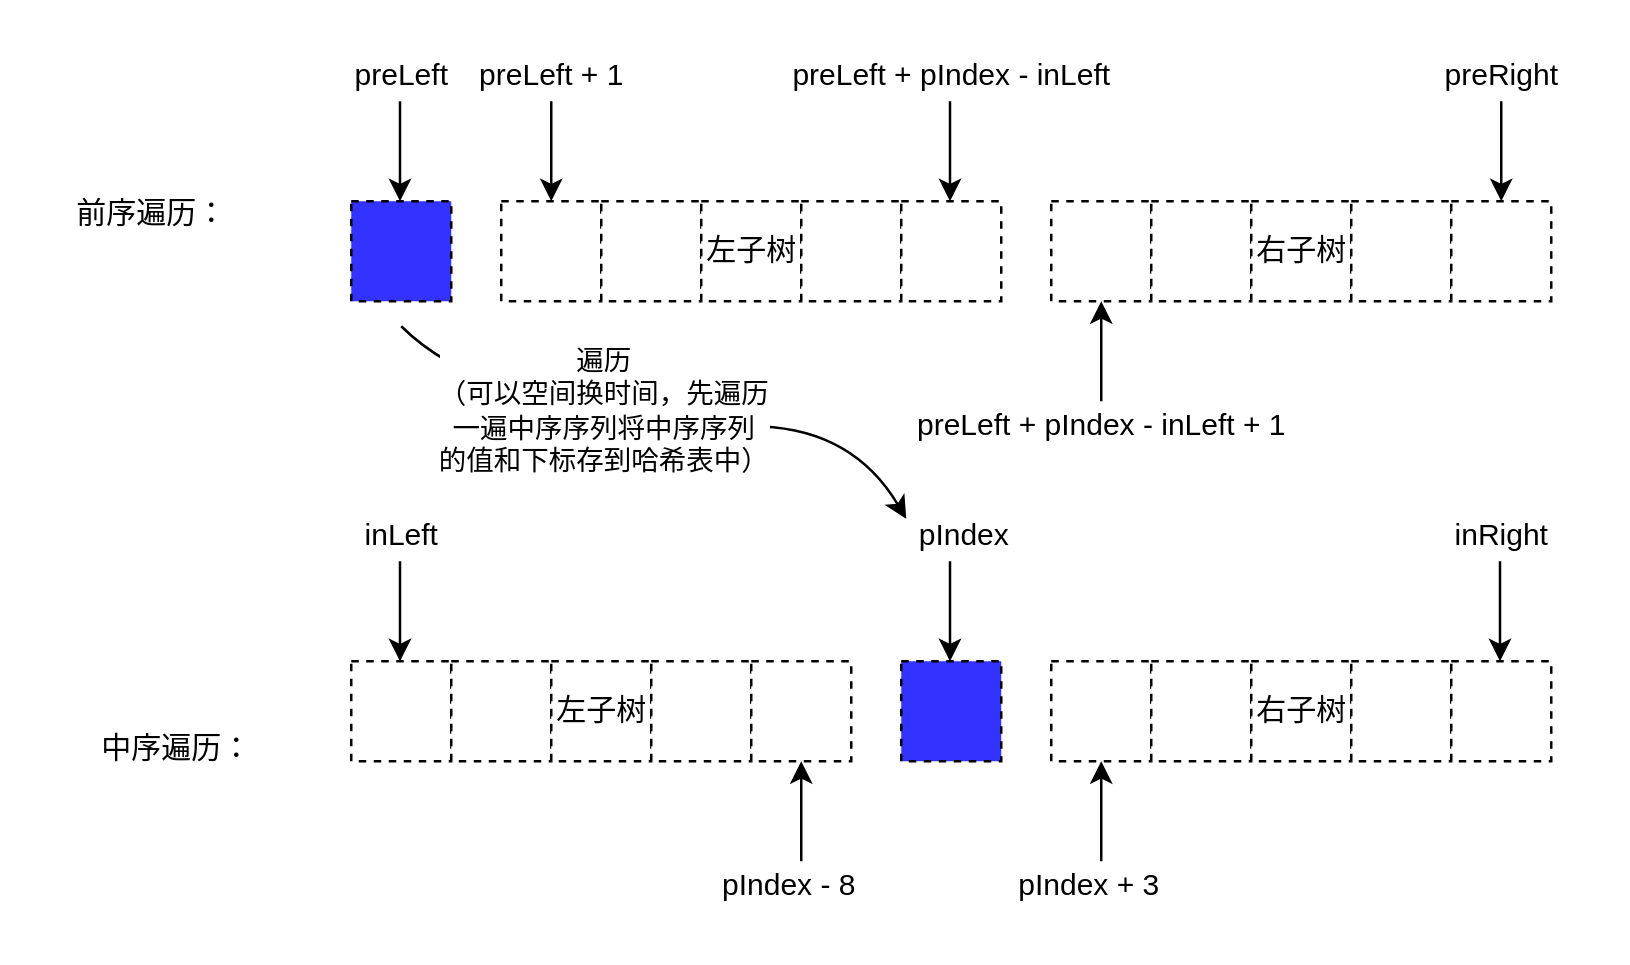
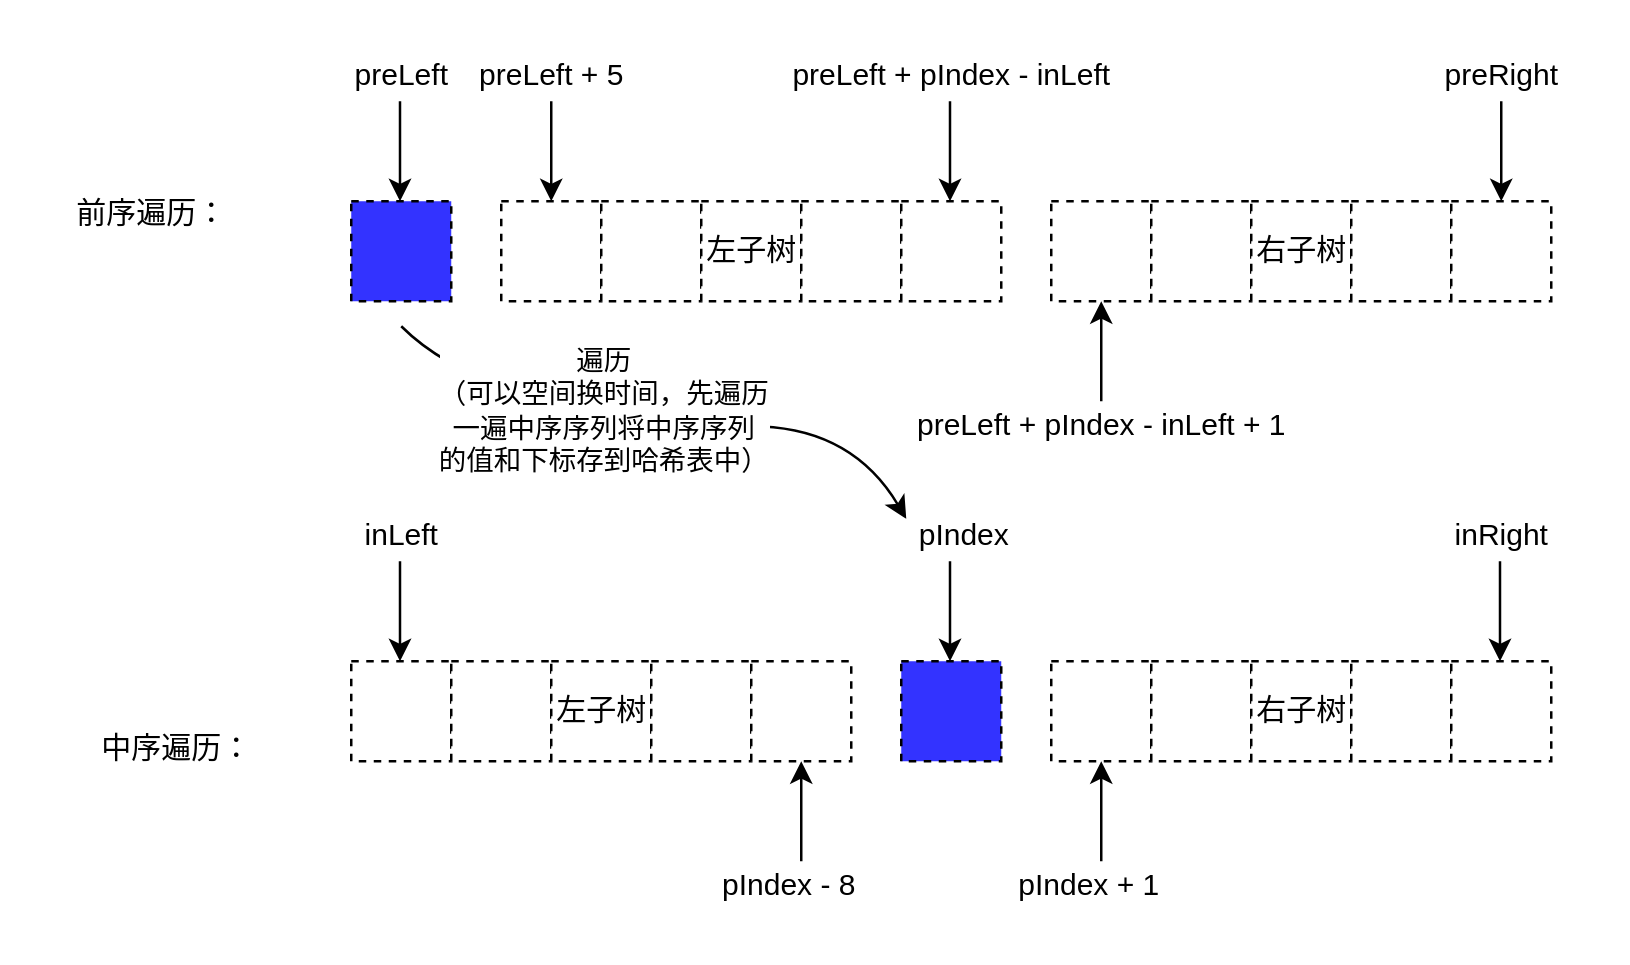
  <mxCell id="0" />
  <mxCell id="1" parent="0" />
  <mxCell id="2" value="" style="rounded=0;whiteSpace=wrap;html=1;fillColor=#3333FF;dashed=1;" vertex="1" parent="1"><mxGeometry x="140" y="80" width="40" height="40" as="geometry" /></mxCell>
  <mxCell id="3" value="" style="rounded=0;whiteSpace=wrap;html=1;fillColor=#3333FF;dashed=1;" vertex="1" parent="1"><mxGeometry x="360" y="264" width="40" height="40" as="geometry" /></mxCell>
  <mxCell id="4" value="" style="group;dashed=1;" vertex="1" connectable="0" parent="1"><mxGeometry x="200" y="80" width="200" height="40" as="geometry" /></mxCell>
  <mxCell id="5" value="" style="rounded=0;whiteSpace=wrap;html=1;dashed=1;" vertex="1" parent="4"><mxGeometry width="40" height="40" as="geometry" /></mxCell>
  <mxCell id="6" value="" style="rounded=0;whiteSpace=wrap;html=1;dashed=1;" vertex="1" parent="4"><mxGeometry x="40" width="40" height="40" as="geometry" /></mxCell>
  <mxCell id="7" value="" style="rounded=0;whiteSpace=wrap;html=1;dashed=1;" vertex="1" parent="4"><mxGeometry x="80" width="40" height="40" as="geometry" /></mxCell>
  <mxCell id="8" value="" style="rounded=0;whiteSpace=wrap;html=1;dashed=1;" vertex="1" parent="4"><mxGeometry x="120" width="40" height="40" as="geometry" /></mxCell>
  <mxCell id="9" value="" style="rounded=0;whiteSpace=wrap;html=1;dashed=1;" vertex="1" parent="4"><mxGeometry x="160" width="40" height="40" as="geometry" /></mxCell>
  <mxCell id="10" value="左子树" style="text;html=1;align=center;verticalAlign=middle;resizable=0;points=[];autosize=1;dashed=1;" vertex="1" parent="4"><mxGeometry x="75" y="10" width="50" height="20" as="geometry" /></mxCell>
  <mxCell id="11" value="" style="group;dashed=1;" vertex="1" connectable="0" parent="1"><mxGeometry x="420" y="80" width="200" height="40" as="geometry" /></mxCell>
  <mxCell id="12" value="" style="rounded=0;whiteSpace=wrap;html=1;dashed=1;" vertex="1" parent="11"><mxGeometry width="40" height="40" as="geometry" /></mxCell>
  <mxCell id="13" value="" style="rounded=0;whiteSpace=wrap;html=1;dashed=1;" vertex="1" parent="11"><mxGeometry x="40" width="40" height="40" as="geometry" /></mxCell>
  <mxCell id="14" value="" style="rounded=0;whiteSpace=wrap;html=1;dashed=1;" vertex="1" parent="11"><mxGeometry x="80" width="40" height="40" as="geometry" /></mxCell>
  <mxCell id="15" value="" style="rounded=0;whiteSpace=wrap;html=1;dashed=1;" vertex="1" parent="11"><mxGeometry x="120" width="40" height="40" as="geometry" /></mxCell>
  <mxCell id="16" value="" style="rounded=0;whiteSpace=wrap;html=1;dashed=1;" vertex="1" parent="11"><mxGeometry x="160" width="40" height="40" as="geometry" /></mxCell>
  <mxCell id="17" value="右子树" style="text;html=1;align=center;verticalAlign=middle;resizable=0;points=[];autosize=1;" vertex="1" parent="11"><mxGeometry x="75" y="10" width="50" height="20" as="geometry" /></mxCell>
  <mxCell id="18" value="" style="group;dashed=1;" vertex="1" connectable="0" parent="1"><mxGeometry x="140" y="264" width="200" height="40" as="geometry" /></mxCell>
  <mxCell id="19" value="" style="rounded=0;whiteSpace=wrap;html=1;dashed=1;" vertex="1" parent="18"><mxGeometry width="40" height="40" as="geometry" /></mxCell>
  <mxCell id="20" value="" style="rounded=0;whiteSpace=wrap;html=1;dashed=1;" vertex="1" parent="18"><mxGeometry x="40" width="40" height="40" as="geometry" /></mxCell>
  <mxCell id="21" value="" style="rounded=0;whiteSpace=wrap;html=1;dashed=1;" vertex="1" parent="18"><mxGeometry x="80" width="40" height="40" as="geometry" /></mxCell>
  <mxCell id="22" value="" style="rounded=0;whiteSpace=wrap;html=1;dashed=1;" vertex="1" parent="18"><mxGeometry x="120" width="40" height="40" as="geometry" /></mxCell>
  <mxCell id="23" value="" style="rounded=0;whiteSpace=wrap;html=1;dashed=1;" vertex="1" parent="18"><mxGeometry x="160" width="40" height="40" as="geometry" /></mxCell>
  <mxCell id="24" value="左子树" style="text;html=1;align=center;verticalAlign=middle;resizable=0;points=[];autosize=1;dashed=1;" vertex="1" parent="18"><mxGeometry x="75" y="10" width="50" height="20" as="geometry" /></mxCell>
  <mxCell id="25" value="" style="group;dashed=1;" vertex="1" connectable="0" parent="1"><mxGeometry x="420" y="264" width="200" height="40" as="geometry" /></mxCell>
  <mxCell id="26" value="" style="rounded=0;whiteSpace=wrap;html=1;dashed=1;" vertex="1" parent="25"><mxGeometry width="40" height="40" as="geometry" /></mxCell>
  <mxCell id="27" value="" style="rounded=0;whiteSpace=wrap;html=1;dashed=1;" vertex="1" parent="25"><mxGeometry x="40" width="40" height="40" as="geometry" /></mxCell>
  <mxCell id="28" value="" style="rounded=0;whiteSpace=wrap;html=1;dashed=1;" vertex="1" parent="25"><mxGeometry x="80" width="40" height="40" as="geometry" /></mxCell>
  <mxCell id="29" value="" style="rounded=0;whiteSpace=wrap;html=1;dashed=1;" vertex="1" parent="25"><mxGeometry x="120" width="40" height="40" as="geometry" /></mxCell>
  <mxCell id="30" value="" style="rounded=0;whiteSpace=wrap;html=1;dashed=1;" vertex="1" parent="25"><mxGeometry x="160" width="40" height="40" as="geometry" /></mxCell>
  <mxCell id="31" value="右子树" style="text;html=1;align=center;verticalAlign=middle;resizable=0;points=[];autosize=1;" vertex="1" parent="25"><mxGeometry x="75" y="10" width="50" height="20" as="geometry" /></mxCell>
  <mxCell id="32" value="" style="endArrow=classic;html=1;" edge="1" parent="1"><mxGeometry width="50" height="50" relative="1" as="geometry"><mxPoint x="159.5" y="40" as="sourcePoint" /><mxPoint x="159.5" y="80" as="targetPoint" /></mxGeometry></mxCell>
  <mxCell id="33" value="preLeft" style="text;html=1;align=center;verticalAlign=middle;resizable=0;points=[];autosize=1;" vertex="1" parent="1"><mxGeometry x="135" y="20" width="50" height="20" as="geometry" /></mxCell>
  <mxCell id="34" value="" style="endArrow=classic;html=1;" edge="1" parent="1"><mxGeometry width="50" height="50" relative="1" as="geometry"><mxPoint x="600" y="40" as="sourcePoint" /><mxPoint x="600" y="80" as="targetPoint" /></mxGeometry></mxCell>
  <mxCell id="35" value="preRight" style="text;html=1;align=center;verticalAlign=middle;resizable=0;points=[];autosize=1;" vertex="1" parent="1"><mxGeometry x="570" y="20" width="60" height="20" as="geometry" /></mxCell>
  <mxCell id="36" value="" style="endArrow=classic;html=1;" edge="1" parent="1"><mxGeometry width="50" height="50" relative="1" as="geometry"><mxPoint x="159.5" y="224" as="sourcePoint" /><mxPoint x="159.5" y="264" as="targetPoint" /></mxGeometry></mxCell>
  <mxCell id="37" value="inLeft" style="text;html=1;align=center;verticalAlign=middle;resizable=0;points=[];autosize=1;" vertex="1" parent="1"><mxGeometry x="140" y="204" width="40" height="20" as="geometry" /></mxCell>
  <mxCell id="38" value="" style="endArrow=classic;html=1;" edge="1" parent="1"><mxGeometry width="50" height="50" relative="1" as="geometry"><mxPoint x="599.5" y="224" as="sourcePoint" /><mxPoint x="599.5" y="264" as="targetPoint" /></mxGeometry></mxCell>
  <mxCell id="39" value="inRight" style="text;html=1;align=center;verticalAlign=middle;resizable=0;points=[];autosize=1;" vertex="1" parent="1"><mxGeometry x="575" y="204" width="50" height="20" as="geometry" /></mxCell>
  <mxCell id="40" value="" style="endArrow=classic;html=1;" edge="1" parent="1"><mxGeometry width="50" height="50" relative="1" as="geometry"><mxPoint x="220" y="40" as="sourcePoint" /><mxPoint x="220" y="80" as="targetPoint" /></mxGeometry></mxCell>
- <mxCell id="41" value="preLeft + 1" style="text;html=1;align=center;verticalAlign=middle;resizable=0;points=[];autosize=1;" vertex="1" parent="1"><mxGeometry x="185" y="20" width="70" height="20" as="geometry" /></mxCell>
+ <mxCell id="41" value="preLeft + 5" style="text;html=1;align=center;verticalAlign=middle;resizable=0;points=[];autosize=1;" vertex="1" parent="1"><mxGeometry x="185" y="20" width="70" height="20" as="geometry" /></mxCell>
  <mxCell id="42" value="" style="endArrow=classic;html=1;" edge="1" parent="1"><mxGeometry width="50" height="50" relative="1" as="geometry"><mxPoint x="379.5" y="224" as="sourcePoint" /><mxPoint x="379.5" y="264" as="targetPoint" /></mxGeometry></mxCell>
  <mxCell id="43" value="pIndex" style="text;html=1;align=center;verticalAlign=middle;resizable=0;points=[];autosize=1;" vertex="1" parent="1"><mxGeometry x="360" y="204" width="50" height="20" as="geometry" /></mxCell>
  <mxCell id="44" value="" style="curved=1;endArrow=classic;html=1;entryX=0.04;entryY=0.15;entryDx=0;entryDy=0;entryPerimeter=0;" edge="1" parent="1" target="43"><mxGeometry width="50" height="50" relative="1" as="geometry"><mxPoint x="160" y="130" as="sourcePoint" /><mxPoint x="310" y="140" as="targetPoint" /><Array as="points"><mxPoint x="180" y="150" /><mxPoint x="260" y="170" /><mxPoint x="340" y="170" /></Array></mxGeometry></mxCell>
  <mxCell id="45" value="遍历&lt;br&gt;（可以空间换时间，先遍历&lt;br&gt;一遍中序序列将中序序列&lt;br&gt;的值和下标存到哈希表中）" style="edgeLabel;html=1;align=center;verticalAlign=middle;resizable=0;points=[];" vertex="1" connectable="0" parent="44"><mxGeometry x="-0.233" y="2" relative="1" as="geometry"><mxPoint as="offset" /></mxGeometry></mxCell>
  <mxCell id="46" value="" style="endArrow=classic;html=1;" edge="1" parent="1"><mxGeometry width="50" height="50" relative="1" as="geometry"><mxPoint x="320" y="344" as="sourcePoint" /><mxPoint x="320" y="304" as="targetPoint" /></mxGeometry></mxCell>
  <mxCell id="47" value="" style="endArrow=classic;html=1;" edge="1" parent="1"><mxGeometry width="50" height="50" relative="1" as="geometry"><mxPoint x="440" y="344" as="sourcePoint" /><mxPoint x="440" y="304" as="targetPoint" /></mxGeometry></mxCell>
  <mxCell id="48" value="pIndex - 8" style="text;html=1;align=center;verticalAlign=middle;resizable=0;points=[];autosize=1;" vertex="1" parent="1"><mxGeometry x="280" y="344" width="70" height="20" as="geometry" /></mxCell>
- <mxCell id="49" value="pIndex + 3" style="text;html=1;align=center;verticalAlign=middle;resizable=0;points=[];autosize=1;" vertex="1" parent="1"><mxGeometry x="400" y="344" width="70" height="20" as="geometry" /></mxCell>
+ <mxCell id="49" value="pIndex + 1" style="text;html=1;align=center;verticalAlign=middle;resizable=0;points=[];autosize=1;" vertex="1" parent="1"><mxGeometry x="400" y="344" width="70" height="20" as="geometry" /></mxCell>
  <mxCell id="50" value="" style="endArrow=classic;html=1;" edge="1" parent="1"><mxGeometry width="50" height="50" relative="1" as="geometry"><mxPoint x="379.5" y="40" as="sourcePoint" /><mxPoint x="379.5" y="80" as="targetPoint" /></mxGeometry></mxCell>
  <mxCell id="51" value="preLeft + pIndex - inLeft" style="text;html=1;align=center;verticalAlign=middle;resizable=0;points=[];autosize=1;" vertex="1" parent="1"><mxGeometry x="310" y="20" width="140" height="20" as="geometry" /></mxCell>
  <mxCell id="52" value="" style="endArrow=classic;html=1;" edge="1" parent="1"><mxGeometry width="50" height="50" relative="1" as="geometry"><mxPoint x="440" y="160" as="sourcePoint" /><mxPoint x="440" y="120" as="targetPoint" /></mxGeometry></mxCell>
  <mxCell id="53" value="preLeft + pIndex - inLeft + 1" style="text;html=1;align=center;verticalAlign=middle;resizable=0;points=[];autosize=1;rotation=0;" vertex="1" parent="1"><mxGeometry x="360" y="160" width="160" height="20" as="geometry" /></mxCell>
  <mxCell id="54" value="前序遍历：" style="text;html=1;align=center;verticalAlign=middle;resizable=0;points=[];autosize=1;" vertex="1" parent="1"><mxGeometry x="20" y="75" width="80" height="20" as="geometry" /></mxCell>
  <mxCell id="55" value="中序遍历：" style="text;html=1;align=center;verticalAlign=middle;resizable=0;points=[];autosize=1;" vertex="1" parent="1"><mxGeometry x="30" y="289" width="80" height="20" as="geometry" /></mxCell>
